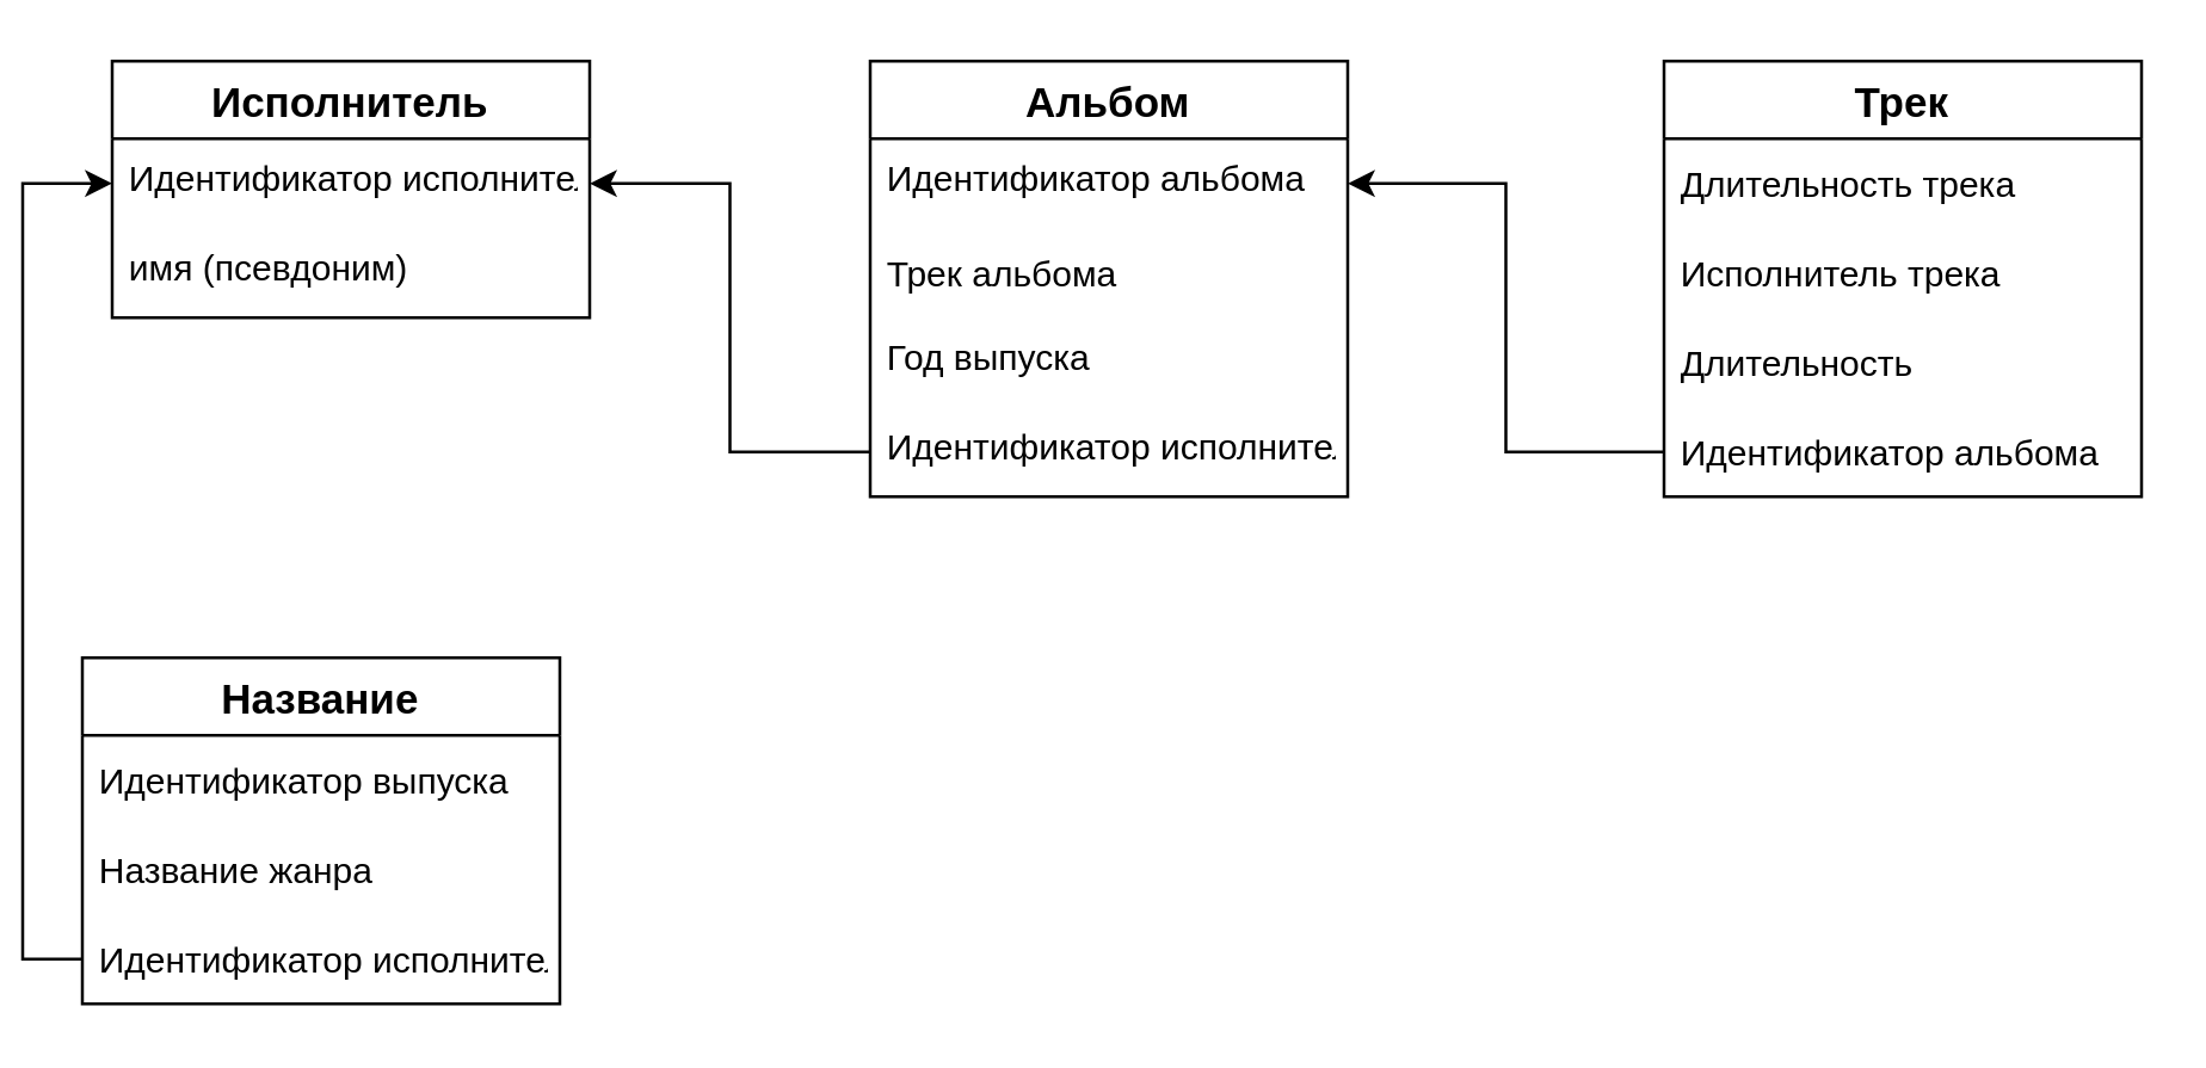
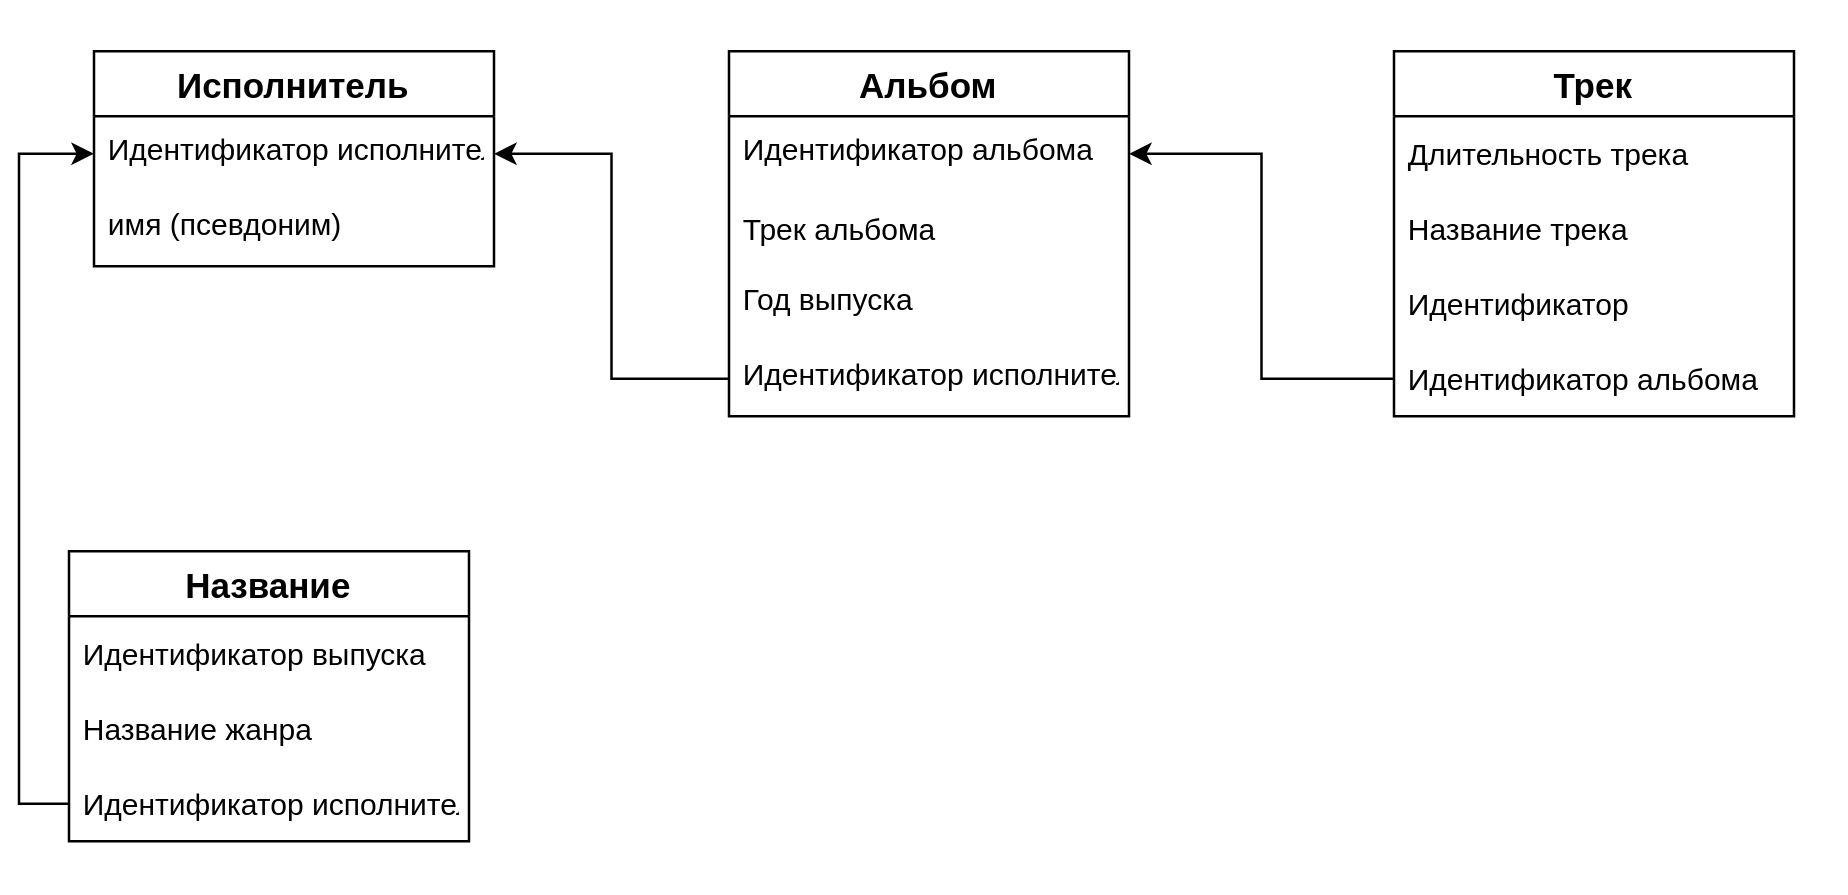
  <mxCell id="0" />
  <mxCell id="1" parent="0" />
  <mxCell id="2" value="Исполнитель" style="swimlane;fontStyle=1;childLayout=stackLayout;horizontal=1;startSize=26;horizontalStack=0;resizeParent=1;resizeParentMax=0;resizeLast=0;collapsible=1;marginBottom=0;align=center;fontSize=14;" parent="1" vertex="1"><mxGeometry x="30" y="20" width="160" height="86" as="geometry" /></mxCell>
  <mxCell id="3" value="Идентификатор исполнителя" style="text;strokeColor=none;fillColor=none;spacingLeft=4;spacingRight=4;overflow=hidden;rotatable=0;points=[[0,0.5],[1,0.5]];portConstraint=eastwest;fontSize=12;" parent="2" vertex="1"><mxGeometry y="26" width="160" height="30" as="geometry" /></mxCell>
  <mxCell id="4" value="имя (псевдоним)&#10;&#10;&lt;span style=&quot;color: rgb(36, 41, 47); font-size: 16px; font-style: normal; font-weight: 400; letter-spacing: normal; text-align: left; text-indent: 0px; text-transform: none; word-spacing: 0px; background-color: rgb(255, 255, 255); display: inline; float: none;&quot;&gt;имя (псевдоним)&lt;/span&gt;&#10;&#10;" style="text;strokeColor=none;fillColor=none;spacingLeft=4;spacingRight=4;overflow=hidden;rotatable=0;points=[[0,0.5],[1,0.5]];portConstraint=eastwest;fontSize=12;" parent="2" vertex="1"><mxGeometry y="56" width="160" height="30" as="geometry" /></mxCell>
  <mxCell id="5" value="Альбом" style="swimlane;fontStyle=1;childLayout=stackLayout;horizontal=1;startSize=26;horizontalStack=0;resizeParent=1;resizeParentMax=0;resizeLast=0;collapsible=1;marginBottom=0;align=center;fontSize=14;" parent="1" vertex="1"><mxGeometry x="284" y="20" width="160" height="146" as="geometry" /></mxCell>
  <mxCell id="6" value="Идентификатор альбома" style="text;strokeColor=none;fillColor=none;spacingLeft=4;spacingRight=4;overflow=hidden;rotatable=0;points=[[0,0.5],[1,0.5]];portConstraint=eastwest;fontSize=12;" parent="5" vertex="1"><mxGeometry y="26" width="160" height="30" as="geometry" /></mxCell>
  <mxCell id="7" value="Трек альбома" style="text;strokeColor=none;fillColor=none;spacingLeft=4;spacingRight=4;overflow=hidden;rotatable=0;points=[[0,0.5],[1,0.5]];portConstraint=eastwest;fontSize=12;verticalAlign=middle;" parent="5" vertex="1"><mxGeometry y="56" width="160" height="30" as="geometry" /></mxCell>
  <mxCell id="8" value="Год выпуска" style="text;strokeColor=none;fillColor=none;spacingLeft=4;spacingRight=4;overflow=hidden;rotatable=0;points=[[0,0.5],[1,0.5]];portConstraint=eastwest;fontSize=12;" parent="5" vertex="1"><mxGeometry y="86" width="160" height="30" as="geometry" /></mxCell>
  <mxCell id="9" value="Идентификатор исполнителя" style="text;strokeColor=none;fillColor=none;spacingLeft=4;spacingRight=4;overflow=hidden;rotatable=0;points=[[0,0.5],[1,0.5]];portConstraint=eastwest;fontSize=12;" parent="5" vertex="1"><mxGeometry y="116" width="160" height="30" as="geometry" /></mxCell>
  <mxCell id="10" value="Трек" style="swimlane;fontStyle=1;childLayout=stackLayout;horizontal=1;startSize=26;horizontalStack=0;resizeParent=1;resizeParentMax=0;resizeLast=0;collapsible=1;marginBottom=0;align=center;fontSize=14;" parent="1" vertex="1"><mxGeometry x="550" y="20" width="160" height="146" as="geometry" /></mxCell>
  <mxCell id="11" value="Длительность трека" style="text;strokeColor=none;fillColor=none;spacingLeft=4;spacingRight=4;overflow=hidden;rotatable=0;points=[[0,0.5],[1,0.5]];portConstraint=eastwest;fontSize=12;verticalAlign=middle;" parent="10" vertex="1"><mxGeometry y="26" width="160" height="30" as="geometry" /></mxCell>
- <mxCell id="12" value="Исполнитель трека" style="text;strokeColor=none;fillColor=none;spacingLeft=4;spacingRight=4;overflow=hidden;rotatable=0;points=[[0,0.5],[1,0.5]];portConstraint=eastwest;fontSize=12;verticalAlign=middle;" parent="10" vertex="1"><mxGeometry y="56" width="160" height="30" as="geometry" /></mxCell>
- <mxCell id="13" value="Длительность" style="text;strokeColor=none;fillColor=none;spacingLeft=4;spacingRight=4;overflow=hidden;rotatable=0;points=[[0,0.5],[1,0.5]];portConstraint=eastwest;fontSize=12;verticalAlign=middle;" parent="10" vertex="1"><mxGeometry y="86" width="160" height="30" as="geometry" /></mxCell>
+ <mxCell id="12" value="Название трека" style="text;strokeColor=none;fillColor=none;spacingLeft=4;spacingRight=4;overflow=hidden;rotatable=0;points=[[0,0.5],[1,0.5]];portConstraint=eastwest;fontSize=12;verticalAlign=middle;" parent="10" vertex="1"><mxGeometry y="56" width="160" height="30" as="geometry" /></mxCell>
+ <mxCell id="13" value="Идентификатор" style="text;strokeColor=none;fillColor=none;spacingLeft=4;spacingRight=4;overflow=hidden;rotatable=0;points=[[0,0.5],[1,0.5]];portConstraint=eastwest;fontSize=12;verticalAlign=middle;" parent="10" vertex="1"><mxGeometry y="86" width="160" height="30" as="geometry" /></mxCell>
  <mxCell id="14" value="Идентификатор альбома" style="text;strokeColor=none;fillColor=none;spacingLeft=4;spacingRight=4;overflow=hidden;rotatable=0;points=[[0,0.5],[1,0.5]];portConstraint=eastwest;fontSize=12;verticalAlign=middle;" parent="10" vertex="1"><mxGeometry y="116" width="160" height="30" as="geometry" /></mxCell>
  <mxCell id="15" value="Название" style="swimlane;fontStyle=1;childLayout=stackLayout;horizontal=1;startSize=26;horizontalStack=0;resizeParent=1;resizeParentMax=0;resizeLast=0;collapsible=1;marginBottom=0;align=center;fontSize=14;" parent="1" vertex="1"><mxGeometry x="20" y="220" width="160" height="116" as="geometry" /></mxCell>
  <mxCell id="16" value="Идентификатор выпуска" style="text;strokeColor=none;fillColor=none;spacingLeft=4;spacingRight=4;overflow=hidden;rotatable=0;points=[[0,0.5],[1,0.5]];portConstraint=eastwest;fontSize=12;verticalAlign=middle;" parent="15" vertex="1"><mxGeometry y="26" width="160" height="30" as="geometry" /></mxCell>
  <mxCell id="17" value="Название жанра" style="text;strokeColor=none;fillColor=none;spacingLeft=4;spacingRight=4;overflow=hidden;rotatable=0;points=[[0,0.5],[1,0.5]];portConstraint=eastwest;fontSize=12;verticalAlign=middle;" parent="15" vertex="1"><mxGeometry y="56" width="160" height="30" as="geometry" /></mxCell>
  <mxCell id="18" value="Идентификатор исполнителя" style="text;strokeColor=none;fillColor=none;spacingLeft=4;spacingRight=4;overflow=hidden;rotatable=0;points=[[0,0.5],[1,0.5]];portConstraint=eastwest;fontSize=12;verticalAlign=middle;" parent="15" vertex="1"><mxGeometry y="86" width="160" height="30" as="geometry" /></mxCell>
  <mxCell id="19" style="edgeStyle=orthogonalEdgeStyle;rounded=0;orthogonalLoop=1;jettySize=auto;html=1;exitX=0;exitY=0.5;exitDx=0;exitDy=0;entryX=0;entryY=0.5;entryDx=0;entryDy=0;" parent="1" source="18" target="3" edge="1"><mxGeometry relative="1" as="geometry" /></mxCell>
  <mxCell id="20" style="edgeStyle=orthogonalEdgeStyle;rounded=0;orthogonalLoop=1;jettySize=auto;html=1;exitX=0;exitY=0.5;exitDx=0;exitDy=0;entryX=1;entryY=0.5;entryDx=0;entryDy=0;" parent="1" source="14" target="6" edge="1"><mxGeometry relative="1" as="geometry" /></mxCell>
  <mxCell id="21" style="edgeStyle=orthogonalEdgeStyle;rounded=0;orthogonalLoop=1;jettySize=auto;html=1;exitX=0;exitY=0.5;exitDx=0;exitDy=0;" parent="1" source="9" target="3" edge="1"><mxGeometry relative="1" as="geometry" /></mxCell>
